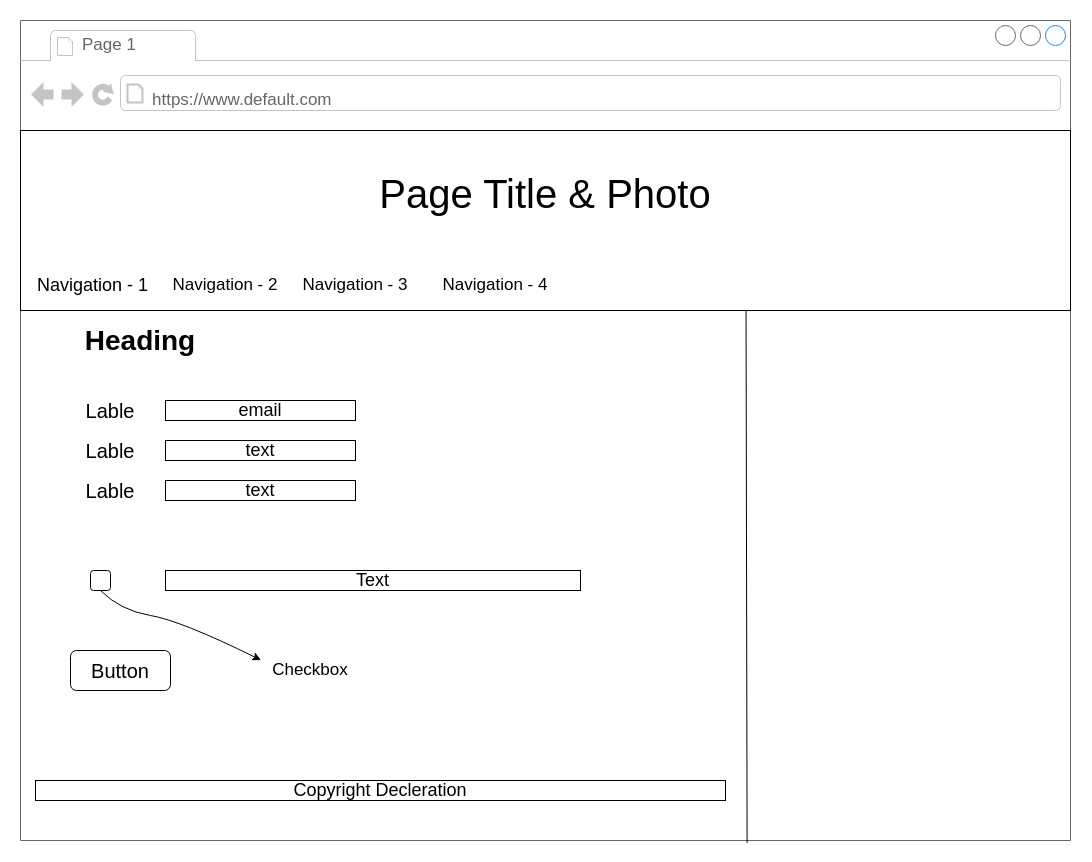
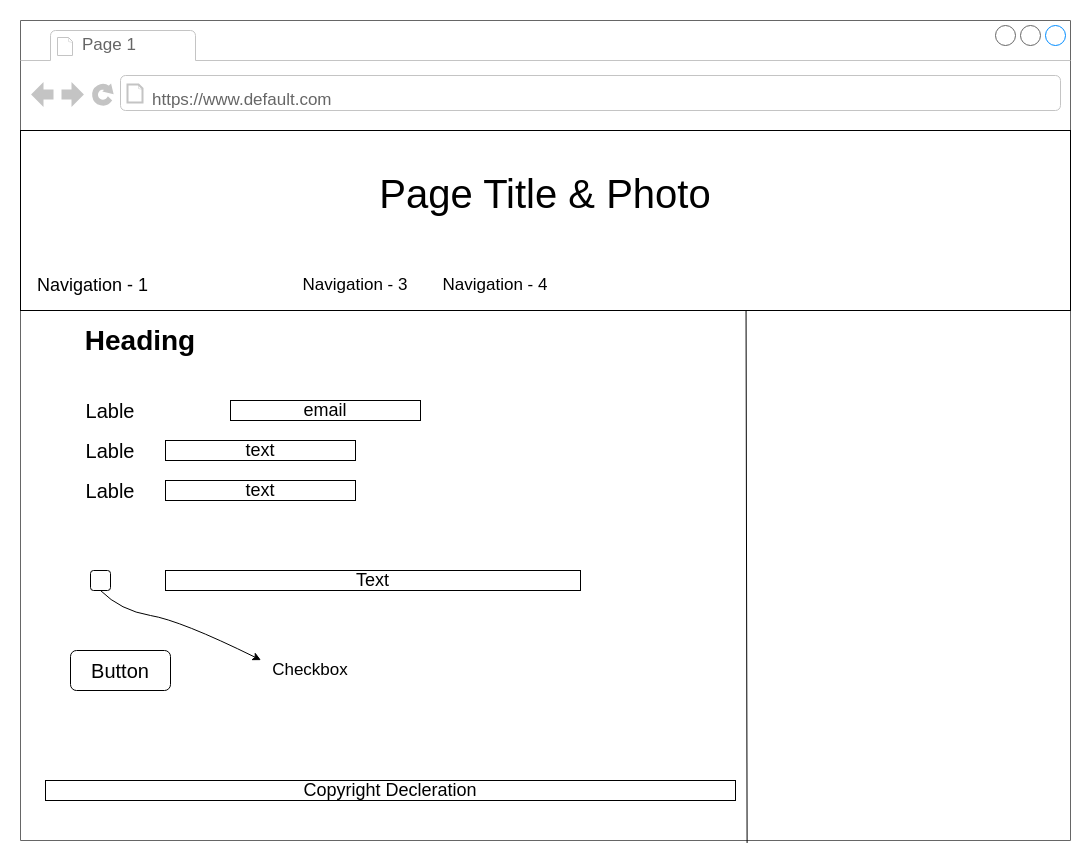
  <mxCell id="0" />
  <mxCell id="1" parent="0" />
  <mxCell id="2" value="" style="strokeWidth=1;shadow=0;dashed=0;align=center;html=1;shape=mxgraph.mockup.containers.browserWindow;rSize=0;strokeColor=#666666;mainText=,;recursiveResize=0;rounded=0;labelBackgroundColor=none;fontFamily=Verdana;fontSize=12" parent="1" vertex="1"><mxGeometry x="20" y="20" width="1050" height="820" as="geometry" /></mxCell>
  <mxCell id="3" value="Page 1" style="strokeWidth=1;shadow=0;dashed=0;align=center;html=1;shape=mxgraph.mockup.containers.anchor;fontSize=17;fontColor=#666666;align=left;" parent="2" vertex="1"><mxGeometry x="60" y="12" width="110" height="26" as="geometry" /></mxCell>
  <mxCell id="4" value="https://www.default.com" style="strokeWidth=1;shadow=0;dashed=0;align=center;html=1;shape=mxgraph.mockup.containers.anchor;rSize=0;fontSize=17;fontColor=#666666;align=left;" parent="2" vertex="1"><mxGeometry x="130" y="60" width="250" height="40" as="geometry" /></mxCell>
  <mxCell id="5" value="Page Title" style="text;html=1;points=[];align=left;verticalAlign=top;spacingTop=-4;fontSize=30;fontFamily=Verdana" parent="2" vertex="1"><mxGeometry x="435" y="170" width="180" height="50" as="geometry" /></mxCell>
  <mxCell id="6" value="" style="rounded=0;whiteSpace=wrap;html=1;" parent="2" vertex="1"><mxGeometry y="110" width="1050" height="180" as="geometry" /></mxCell>
  <mxCell id="7" value="&lt;font style=&quot;font-size: 40px&quot;&gt;Page Title &amp;amp; Photo&lt;/font&gt;" style="text;html=1;strokeColor=none;fillColor=none;align=center;verticalAlign=middle;whiteSpace=wrap;rounded=0;" parent="2" vertex="1"><mxGeometry x="325" y="140" width="400" height="65" as="geometry" /></mxCell>
  <mxCell id="8" value="" style="endArrow=none;html=1;entryX=0.691;entryY=1;entryDx=0;entryDy=0;entryPerimeter=0;exitX=0.692;exitY=1.003;exitDx=0;exitDy=0;exitPerimeter=0;" parent="2" source="2" target="6" edge="1"><mxGeometry width="50" height="50" relative="1" as="geometry"><mxPoint x="726" y="810" as="sourcePoint" /><mxPoint x="600" y="470" as="targetPoint" /></mxGeometry></mxCell>
- <mxCell id="9" value="&lt;font&gt;&lt;font style=&quot;font-size: 17px&quot;&gt;Navigation - 2&lt;/font&gt;&lt;br&gt;&lt;/font&gt;" style="text;html=1;strokeColor=none;fillColor=none;align=center;verticalAlign=middle;whiteSpace=wrap;rounded=0;" parent="2" vertex="1"><mxGeometry x="145" y="245" width="120" height="40" as="geometry" /></mxCell>
  <mxCell id="10" value="&lt;font style=&quot;font-size: 17px&quot;&gt;Navigation - 3&lt;/font&gt;" style="text;html=1;strokeColor=none;fillColor=none;align=center;verticalAlign=middle;whiteSpace=wrap;rounded=0;" parent="2" vertex="1"><mxGeometry x="270" y="245" width="130" height="40" as="geometry" /></mxCell>
  <mxCell id="11" value="&lt;font style=&quot;font-size: 17px&quot;&gt;Navigation - 4&lt;/font&gt;" style="text;html=1;strokeColor=none;fillColor=none;align=center;verticalAlign=middle;whiteSpace=wrap;rounded=0;" parent="2" vertex="1"><mxGeometry x="410" y="245" width="130" height="40" as="geometry" /></mxCell>
  <mxCell id="12" value="" style="rounded=1;whiteSpace=wrap;html=1;strokeColor=#000000;" parent="2" vertex="1"><mxGeometry x="50" y="630" width="100" height="40" as="geometry" /></mxCell>
  <mxCell id="13" value="&lt;font style=&quot;font-size: 20px&quot;&gt;Button&lt;/font&gt;" style="text;html=1;strokeColor=none;fillColor=none;align=center;verticalAlign=middle;whiteSpace=wrap;rounded=0;" parent="2" vertex="1"><mxGeometry x="50" y="630" width="100" height="40" as="geometry" /></mxCell>
  <mxCell id="14" value="&lt;font style=&quot;font-size: 18px&quot;&gt;text&lt;/font&gt;" style="text;html=1;fillColor=none;align=center;verticalAlign=middle;whiteSpace=wrap;rounded=0;strokeColor=#000000;" parent="2" vertex="1"><mxGeometry x="145" y="420" width="190" height="20" as="geometry" /></mxCell>
  <mxCell id="15" value="&lt;font style=&quot;font-size: 18px&quot;&gt;text&lt;/font&gt;" style="text;html=1;fillColor=none;align=center;verticalAlign=middle;whiteSpace=wrap;rounded=0;strokeColor=#000000;" parent="2" vertex="1"><mxGeometry x="145" y="460" width="190" height="20" as="geometry" /></mxCell>
  <mxCell id="16" value="&lt;font style=&quot;font-size: 20px&quot;&gt;Lable&lt;/font&gt;" style="text;html=1;strokeColor=none;fillColor=none;align=center;verticalAlign=middle;whiteSpace=wrap;rounded=0;" parent="2" vertex="1"><mxGeometry x="40" y="378" width="100" height="24" as="geometry" /></mxCell>
  <mxCell id="17" value="&lt;font style=&quot;font-size: 20px&quot;&gt;Lable&lt;/font&gt;" style="text;html=1;strokeColor=none;fillColor=none;align=center;verticalAlign=middle;whiteSpace=wrap;rounded=0;" parent="2" vertex="1"><mxGeometry x="40" y="418" width="100" height="24" as="geometry" /></mxCell>
  <mxCell id="18" value="&lt;font style=&quot;font-size: 18px&quot;&gt;Navigation - 1&lt;/font&gt;" style="text;html=1;strokeColor=none;fillColor=none;align=center;verticalAlign=middle;whiteSpace=wrap;rounded=0;" parent="2" vertex="1"><mxGeometry x="15" y="245" width="115" height="40" as="geometry" /></mxCell>
  <mxCell id="19" value="&lt;font size=&quot;1&quot;&gt;&lt;b style=&quot;font-size: 28px&quot;&gt;Heading&lt;/b&gt;&lt;/font&gt;" style="text;html=1;strokeColor=none;fillColor=none;align=center;verticalAlign=middle;whiteSpace=wrap;rounded=0;" parent="2" vertex="1"><mxGeometry x="50" y="290" width="140" height="60" as="geometry" /></mxCell>
- <mxCell id="20" value="&lt;font style=&quot;font-size: 18px&quot;&gt;Copyright Decleration&lt;/font&gt;" style="text;html=1;fillColor=none;align=center;verticalAlign=middle;whiteSpace=wrap;rounded=0;strokeColor=#000000;" parent="2" vertex="1"><mxGeometry x="15" y="760" width="690" height="20" as="geometry" /></mxCell>
- <mxCell id="21" value="&lt;font style=&quot;font-size: 18px&quot;&gt;email&lt;/font&gt;" style="text;html=1;fillColor=none;align=center;verticalAlign=middle;whiteSpace=wrap;rounded=0;strokeColor=#000000;" parent="2" vertex="1"><mxGeometry x="145" y="380" width="190" height="20" as="geometry" /></mxCell>
+ <mxCell id="20" value="&lt;font style=&quot;font-size: 18px&quot;&gt;Copyright Decleration&lt;/font&gt;" style="text;html=1;fillColor=none;align=center;verticalAlign=middle;whiteSpace=wrap;rounded=0;strokeColor=#000000;" parent="2" vertex="1"><mxGeometry x="25" y="760" width="690" height="20" as="geometry" /></mxCell>
+ <mxCell id="21" value="&lt;font style=&quot;font-size: 18px&quot;&gt;email&lt;/font&gt;" style="text;html=1;fillColor=none;align=center;verticalAlign=middle;whiteSpace=wrap;rounded=0;strokeColor=#000000;" parent="2" vertex="1"><mxGeometry x="210" y="380" width="190" height="20" as="geometry" /></mxCell>
  <mxCell id="22" value="&lt;font style=&quot;font-size: 20px&quot;&gt;Lable&lt;/font&gt;" style="text;html=1;strokeColor=none;fillColor=none;align=center;verticalAlign=middle;whiteSpace=wrap;rounded=0;" parent="2" vertex="1"><mxGeometry x="40" y="458" width="100" height="24" as="geometry" /></mxCell>
  <mxCell id="23" value="" style="rounded=1;whiteSpace=wrap;html=1;" parent="2" vertex="1"><mxGeometry x="70" y="550" width="20" height="20" as="geometry" /></mxCell>
  <mxCell id="24" value="" style="curved=1;endArrow=classic;html=1;entryX=0.229;entryY=0.78;entryDx=0;entryDy=0;entryPerimeter=0;exitX=0.5;exitY=1;exitDx=0;exitDy=0;" parent="2" source="23" target="2" edge="1"><mxGeometry width="50" height="50" relative="1" as="geometry"><mxPoint x="490" y="420" as="sourcePoint" /><mxPoint x="540" y="370" as="targetPoint" /><Array as="points"><mxPoint x="100" y="590" /><mxPoint x="160" y="600" /></Array></mxGeometry></mxCell>
  <mxCell id="25" value="&lt;span style=&quot;font-size: 17px&quot;&gt;Checkbox&lt;/span&gt;" style="text;html=1;fillColor=none;align=center;verticalAlign=middle;whiteSpace=wrap;rounded=0;" parent="2" vertex="1"><mxGeometry x="245" y="635" width="90" height="30" as="geometry" /></mxCell>
  <mxCell id="26" value="&lt;font style=&quot;font-size: 18px&quot;&gt;Text&lt;/font&gt;" style="text;html=1;fillColor=none;align=center;verticalAlign=middle;whiteSpace=wrap;rounded=0;strokeColor=#000000;" parent="2" vertex="1"><mxGeometry x="145" y="550" width="415" height="20" as="geometry" /></mxCell>
